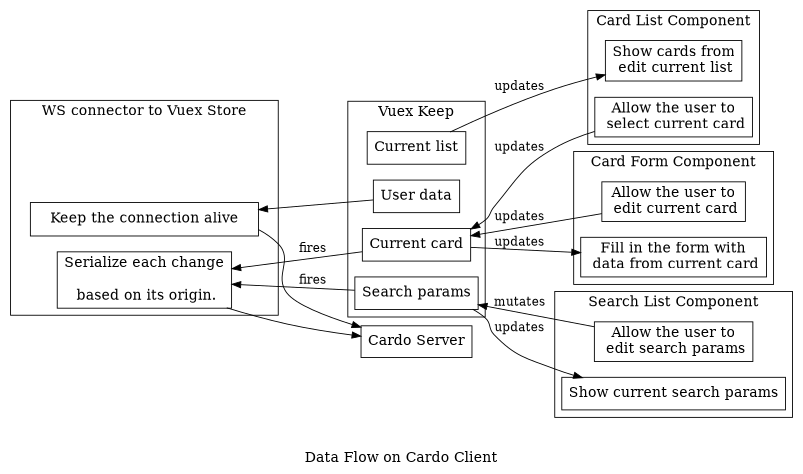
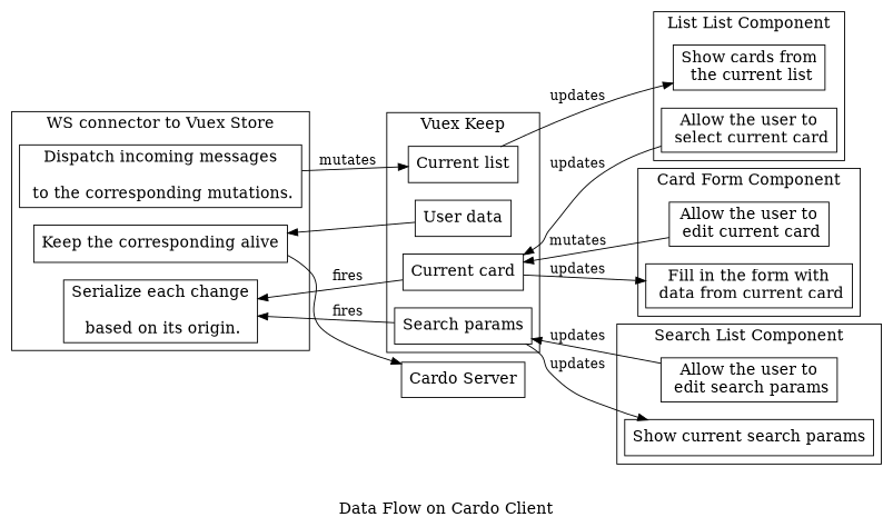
  digraph {
    fontsize=16
    label="Data Flow on Cardo Client"
    rankdir=LR
    node [fontsize=16 shape=record]
    edge [fontsize=14]
-   n1 [label="Keep the connection alive"]
+   n1 [label="Keep the corresponding alive"]
+   n2 [label="Dispatch incoming messages\n\n    to the corresponding mutations."]
    n3 [label="Serialize each change\n\n    based on its origin."]
    n4 [label="Current list"]
    n5 [label="Current card"]
    n6 [label="Search params"]
    n7 [label="User data"]
    n8 [label="Allow the user to\n edit current card"]
    n9 [label="Fill in the form with\n data from current card"]
-   n10 [label="Show cards from\n edit current list"]
+   n10 [label="Show cards from\n the current list"]
    n11 [label="Allow the user to\n select current card"]
    n12 [label="Allow the user to\n edit search params"]
    n13 [label="Show current search params"]
    n14 [label="Cardo Server" shape=rect]
    subgraph cluster_1 {
      label="WS connector to Vuex Store"
      n1
+     n2
      n3
    }
    subgraph cluster_2 {
      label="Vuex Keep"
      n4
      n5
      n6
      n7
    }
    subgraph cluster_3 {
      label="Card Form Component"
      n8
      n9
    }
    subgraph cluster_4 {
-     label="Card List Component"
+     label="List List Component"
      n10
      n11
    }
    subgraph cluster_5 {
      label="Search List Component"
      n12
      n13
    }
    n1 -> n7 [dir=back]
-   n3 -> n14
+   n2 -> n4 [label=mutates]
    n4 -> n10 [label=updates]
    n5 -> n3 [label=fires]
    n5 -> n9 [label=updates]
    n6 -> n3 [label=fires]
-   n6 -> n12 [dir=back label=mutates]
+   n6 -> n12 [dir=back label=updates]
    n6 -> n13 [label=updates]
-   n8 -> n5 [label=updates]
+   n8 -> n5 [label=mutates]
    n11 -> n5 [label=updates]
    n14 -> n1 [dir=back]
  }
